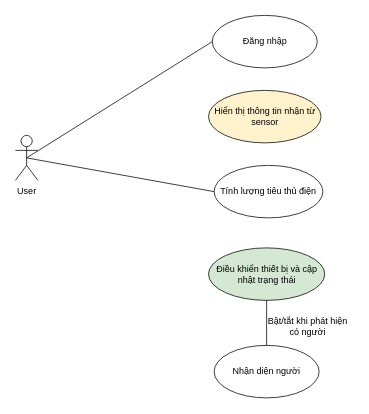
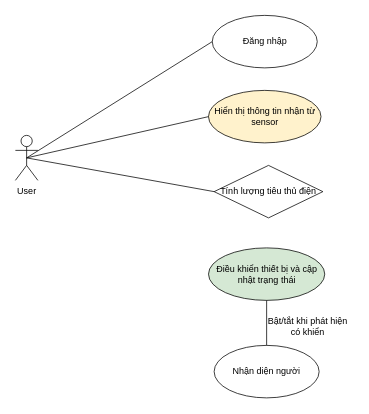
  <mxCell id="0" />
  <mxCell id="1" parent="0" />
  <mxCell id="2" value="User" style="shape=umlActor;verticalLabelPosition=bottom;verticalAlign=top;html=1;outlineConnect=0;" vertex="1" parent="1"><mxGeometry x="20" y="180" width="30" height="60" as="geometry" /></mxCell>
  <mxCell id="3" value="Hiển thị thông tin nhận từ sensor" style="ellipse;whiteSpace=wrap;html=1;fillColor=#fff2cc;" vertex="1" parent="1"><mxGeometry x="277.5" y="120" width="150" height="70" as="geometry" /></mxCell>
- <mxCell id="4" value="Tính lượng tiêu thủ điện" style="ellipse;whiteSpace=wrap;html=1;" vertex="1" parent="1"><mxGeometry x="285" y="220" width="145" height="70" as="geometry" /></mxCell>
+ <mxCell id="4" value="Tính lượng tiêu thủ điện" style="rhombus;whiteSpace=wrap;html=1;" vertex="1" parent="1"><mxGeometry x="285" y="220" width="145" height="70" as="geometry" /></mxCell>
  <mxCell id="5" value="Điều khiển thiết bị và cập nhật trạng thái" style="ellipse;whiteSpace=wrap;html=1;fillColor=#d5e8d4;" vertex="1" parent="1"><mxGeometry x="277.5" y="330" width="155" height="70" as="geometry" /></mxCell>
  <mxCell id="6" value="Đăng nhập" style="ellipse;whiteSpace=wrap;html=1;" vertex="1" parent="1"><mxGeometry x="282.5" y="20" width="140" height="70" as="geometry" /></mxCell>
  <mxCell id="7" value="" style="endArrow=none;html=1;rounded=0;exitX=0.5;exitY=0.5;exitDx=0;exitDy=0;exitPerimeter=0;entryX=0;entryY=0.5;entryDx=0;entryDy=0;" edge="1" parent="1" source="2" target="6"><mxGeometry width="50" height="50" relative="1" as="geometry"><mxPoint x="350" y="240" as="sourcePoint" /><mxPoint x="400" y="190" as="targetPoint" /></mxGeometry></mxCell>
+ <mxCell id="8" value="" style="endArrow=none;html=1;rounded=0;exitX=0.5;exitY=0.5;exitDx=0;exitDy=0;exitPerimeter=0;entryX=0;entryY=0.5;entryDx=0;entryDy=0;" edge="1" parent="1" source="2" target="3"><mxGeometry width="50" height="50" relative="1" as="geometry"><mxPoint x="360" y="250" as="sourcePoint" /><mxPoint x="410" y="200" as="targetPoint" /></mxGeometry></mxCell>
  <mxCell id="9" value="" style="endArrow=none;html=1;rounded=0;exitX=0.5;exitY=0.5;exitDx=0;exitDy=0;exitPerimeter=0;entryX=0;entryY=0.5;entryDx=0;entryDy=0;" edge="1" parent="1" source="2" target="4"><mxGeometry width="50" height="50" relative="1" as="geometry"><mxPoint x="370" y="260" as="sourcePoint" /><mxPoint x="420" y="210" as="targetPoint" /></mxGeometry></mxCell>
  <mxCell id="10" value="Nhận diện người" style="ellipse;whiteSpace=wrap;html=1;" vertex="1" parent="1"><mxGeometry x="285" y="460" width="140" height="70" as="geometry" /></mxCell>
  <mxCell id="11" value="" style="endArrow=none;html=1;rounded=0;exitX=0.5;exitY=0;exitDx=0;exitDy=0;entryX=0.5;entryY=1;entryDx=0;entryDy=0;" edge="1" parent="1" source="10" target="5"><mxGeometry width="50" height="50" relative="1" as="geometry"><mxPoint x="350" y="540" as="sourcePoint" /><mxPoint x="400" y="490" as="targetPoint" /></mxGeometry></mxCell>
- <mxCell id="12" value="Bật/tắt khi phát hiện có người" style="text;html=1;strokeColor=none;fillColor=none;align=center;verticalAlign=middle;whiteSpace=wrap;rounded=0;" vertex="1" parent="1"><mxGeometry x="350" y="420" width="120" height="30" as="geometry" /></mxCell>
+ <mxCell id="12" value="Bật/tắt khi phát hiện có khiển" style="text;html=1;strokeColor=none;fillColor=none;align=center;verticalAlign=middle;whiteSpace=wrap;rounded=0;" vertex="1" parent="1"><mxGeometry x="350" y="420" width="120" height="30" as="geometry" /></mxCell>
